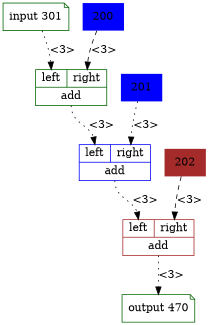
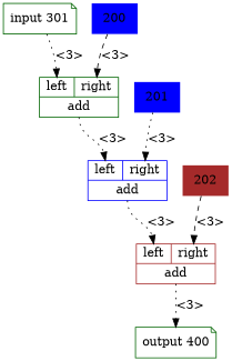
  digraph {
    node [shape=record color=darkgreen]
    edge [headport=left style=dotted]
    n1 [label="input 301" shape=note]
    n2 [debug="25454 1" label="{{<left> left | <right> right} | <out> add}"]
    n3 [color=blue label=200 shape=plaintext style=filled]
    n4 [color=blue label=201 shape=plaintext style=filled]
    n5 [debug="25454 1" label="{{<left> left | <right> right} | <out> add}" color=blue]
    n6 [color=brown label=202 shape=plaintext style=filled]
    n7 [debug="25454 1" label="{{<left> left | <right> right} | <out> add}" color=brown]
-   n8 [label="output 470" shape=note]
+   n8 [label="output 400" shape=note]
    n1 -> n2 [label="<3>"]
    n2 -> n5 [label="<3>" tailport=out]
    n3 -> n2 [headport=right label="<3>" style=dashed]
    n4 -> n5 [headport=right label="<3>"]
    n5 -> n7 [label="<3>" tailport=out]
    n6 -> n7 [headport=right label="<3>" style=dashed]
    n7 -> n8 [label="<3>" tailport=out headport=""]
  }
